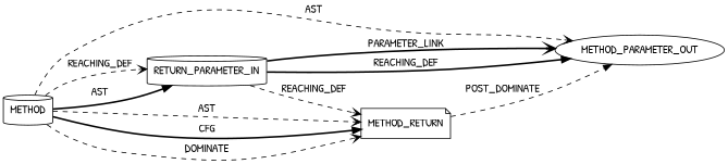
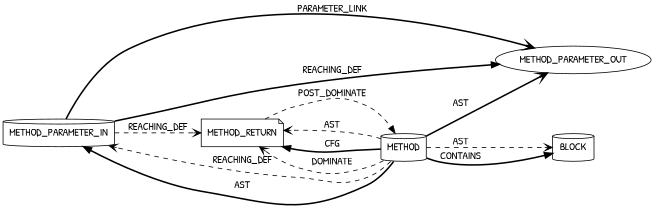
  digraph {
    fontname="Patrick Hand"
    rankdir=LR
    node [CODE=p1 EVALUATION_STRATEGY=BY_VALUE ORDER=1 TYPE_FULL_NAME=ANY fontname="Patrick Hand" shape=cylinder]
    edge [arrowhead=vee fontname="Patrick Hand" style=dashed]
    n1 [INDEX=1 IS_VARIADIC=false NAME=p1 label=METHOD_PARAMETER_OUT shape=ellipse]
-   n2 [INDEX=1 IS_VARIADIC=false NAME=p1 label=RETURN_PARAMETER_IN]
+   n2 [INDEX=1 IS_VARIADIC=false NAME=p1 label=METHOD_PARAMETER_IN]
    n3 [CODE=RET ORDER=2 label=METHOD_RETURN shape=note]
    n4 [AST_PARENT_FULL_NAME="<global>" AST_PARENT_TYPE=NAMESPACE_BLOCK CODE="<empty>" FILENAME="<empty>" FULL_NAME=down_read IS_EXTERNAL=true NAME=down_read ORDER=0 label=METHOD EVALUATION_STRATEGY="" TYPE_FULL_NAME=""]
+   n5 [ARGUMENT_INDEX=1 CODE="<empty>" label=BLOCK EVALUATION_STRATEGY=""]
    n2 -> n1 [label=PARAMETER_LINK style=bold]
    n2 -> n1 [VARIABLE=p1 arrowhead=normal label=REACHING_DEF style=bold]
    n2 -> n3 [VARIABLE=p1 label=REACHING_DEF]
-   n3 -> n1 [arrowhead=normal label=POST_DOMINATE]
-   n4 -> n1 [label=AST]
+   n3 -> n4 [arrowhead=normal label=POST_DOMINATE]
+   n4 -> n1 [label=AST style=bold]
    n4 -> n2 [label=REACHING_DEF]
    n4 -> n2 [arrowhead=normal label=AST style=bold]
    n4 -> n3 [label=AST]
    n4 -> n3 [arrowhead=normal label=CFG style=bold]
    n4 -> n3 [label=DOMINATE]
+   n4 -> n5 [label=AST]
+   n4 -> n5 [arrowhead=normal label=CONTAINS style=bold]
  }
